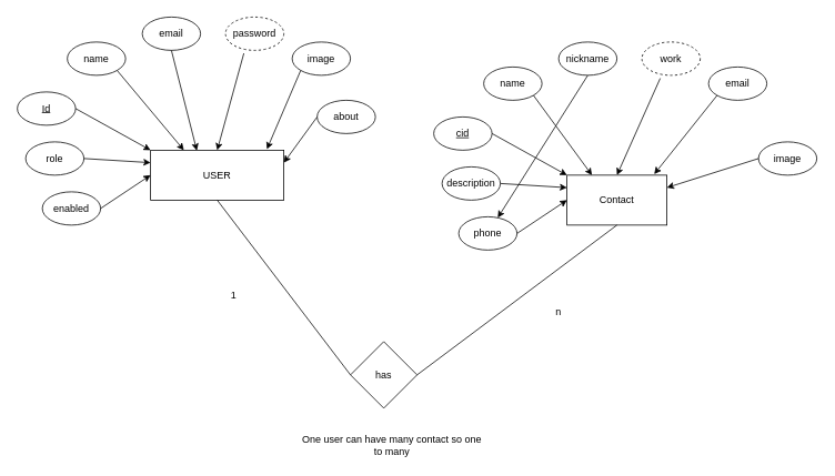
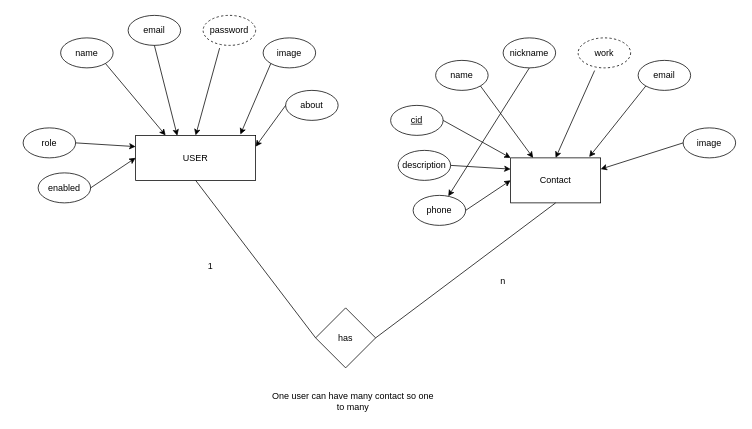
  <mxCell id="0" />
  <mxCell id="1" parent="0" />
  <mxCell id="2" value="USER" style="rounded=0;whiteSpace=wrap;html=1;" vertex="1" parent="1"><mxGeometry x="180" y="180" width="160" height="60" as="geometry" /></mxCell>
- <mxCell id="3" value="&lt;u&gt;Id&lt;/u&gt;" style="ellipse;whiteSpace=wrap;html=1;" vertex="1" parent="1"><mxGeometry x="20" y="110" width="70" height="40" as="geometry" /></mxCell>
  <mxCell id="4" value="name" style="ellipse;whiteSpace=wrap;html=1;" vertex="1" parent="1"><mxGeometry x="80" y="50" width="70" height="40" as="geometry" /></mxCell>
  <mxCell id="5" value="email" style="ellipse;whiteSpace=wrap;html=1;" vertex="1" parent="1"><mxGeometry x="170" y="20" width="70" height="40" as="geometry" /></mxCell>
  <mxCell id="6" value="password" style="ellipse;whiteSpace=wrap;html=1;dashed=1;" vertex="1" parent="1"><mxGeometry x="270" y="20" width="70" height="40" as="geometry" /></mxCell>
  <mxCell id="7" value="image" style="ellipse;whiteSpace=wrap;html=1;" vertex="1" parent="1"><mxGeometry x="350" y="50" width="70" height="40" as="geometry" /></mxCell>
  <mxCell id="8" value="about" style="ellipse;whiteSpace=wrap;html=1;" vertex="1" parent="1"><mxGeometry x="380" y="120" width="70" height="40" as="geometry" /></mxCell>
  <mxCell id="9" value="role" style="ellipse;whiteSpace=wrap;html=1;" vertex="1" parent="1"><mxGeometry x="30" y="170" width="70" height="40" as="geometry" /></mxCell>
  <mxCell id="10" value="enabled" style="ellipse;whiteSpace=wrap;html=1;" vertex="1" parent="1"><mxGeometry x="50" y="230" width="70" height="40" as="geometry" /></mxCell>
  <mxCell id="11" value="" style="endArrow=classic;html=1;rounded=0;exitX=1;exitY=0.5;exitDx=0;exitDy=0;entryX=0;entryY=0.5;entryDx=0;entryDy=0;" edge="1" parent="1" source="10" target="2"><mxGeometry width="50" height="50" relative="1" as="geometry"><mxPoint x="460" y="190" as="sourcePoint" /><mxPoint x="510" y="140" as="targetPoint" /></mxGeometry></mxCell>
  <mxCell id="12" value="" style="endArrow=classic;html=1;rounded=0;exitX=1;exitY=0.5;exitDx=0;exitDy=0;entryX=0;entryY=0.25;entryDx=0;entryDy=0;" edge="1" parent="1" source="9" target="2"><mxGeometry width="50" height="50" relative="1" as="geometry"><mxPoint x="130" y="260" as="sourcePoint" /><mxPoint x="190" y="220" as="targetPoint" /></mxGeometry></mxCell>
- <mxCell id="13" value="" style="endArrow=classic;html=1;rounded=0;exitX=1;exitY=0.5;exitDx=0;exitDy=0;entryX=0;entryY=0;entryDx=0;entryDy=0;" edge="1" parent="1" source="3" target="2"><mxGeometry width="50" height="50" relative="1" as="geometry"><mxPoint x="140" y="270" as="sourcePoint" /><mxPoint x="200" y="230" as="targetPoint" /></mxGeometry></mxCell>
  <mxCell id="14" value="" style="endArrow=classic;html=1;rounded=0;exitX=1;exitY=1;exitDx=0;exitDy=0;entryX=0.25;entryY=0;entryDx=0;entryDy=0;" edge="1" parent="1" source="4" target="2"><mxGeometry width="50" height="50" relative="1" as="geometry"><mxPoint x="150" y="280" as="sourcePoint" /><mxPoint x="210" y="240" as="targetPoint" /></mxGeometry></mxCell>
  <mxCell id="15" value="" style="endArrow=classic;html=1;rounded=0;exitX=0.5;exitY=1;exitDx=0;exitDy=0;entryX=0.347;entryY=0.007;entryDx=0;entryDy=0;entryPerimeter=0;" edge="1" parent="1" source="5" target="2"><mxGeometry width="50" height="50" relative="1" as="geometry"><mxPoint x="160" y="290" as="sourcePoint" /><mxPoint x="220" y="250" as="targetPoint" /></mxGeometry></mxCell>
  <mxCell id="16" value="" style="endArrow=classic;html=1;rounded=0;exitX=0.314;exitY=1.09;exitDx=0;exitDy=0;entryX=0.5;entryY=0;entryDx=0;entryDy=0;exitPerimeter=0;" edge="1" parent="1" source="6" target="2"><mxGeometry width="50" height="50" relative="1" as="geometry"><mxPoint x="170" y="300" as="sourcePoint" /><mxPoint x="230" y="260" as="targetPoint" /></mxGeometry></mxCell>
  <mxCell id="17" value="" style="endArrow=classic;html=1;rounded=0;exitX=0;exitY=1;exitDx=0;exitDy=0;entryX=0.873;entryY=-0.02;entryDx=0;entryDy=0;entryPerimeter=0;" edge="1" parent="1" source="7" target="2"><mxGeometry width="50" height="50" relative="1" as="geometry"><mxPoint x="180" y="310" as="sourcePoint" /><mxPoint x="240" y="270" as="targetPoint" /></mxGeometry></mxCell>
  <mxCell id="18" value="" style="endArrow=classic;html=1;rounded=0;exitX=0;exitY=0.5;exitDx=0;exitDy=0;entryX=1;entryY=0.25;entryDx=0;entryDy=0;" edge="1" parent="1" source="8" target="2"><mxGeometry width="50" height="50" relative="1" as="geometry"><mxPoint x="190" y="320" as="sourcePoint" /><mxPoint x="250" y="280" as="targetPoint" /></mxGeometry></mxCell>
  <mxCell id="19" value="Contact" style="rounded=0;whiteSpace=wrap;html=1;" vertex="1" parent="1"><mxGeometry x="680" y="210" width="120" height="60" as="geometry" /></mxCell>
  <mxCell id="20" value="&lt;u&gt;cid&lt;/u&gt;" style="ellipse;whiteSpace=wrap;html=1;" vertex="1" parent="1"><mxGeometry x="520" y="140" width="70" height="40" as="geometry" /></mxCell>
  <mxCell id="21" value="name" style="ellipse;whiteSpace=wrap;html=1;" vertex="1" parent="1"><mxGeometry x="580" y="80" width="70" height="40" as="geometry" /></mxCell>
  <mxCell id="22" value="nickname" style="ellipse;whiteSpace=wrap;html=1;" vertex="1" parent="1"><mxGeometry x="670" y="50" width="70" height="40" as="geometry" /></mxCell>
  <mxCell id="23" value="work" style="ellipse;whiteSpace=wrap;html=1;dashed=1;" vertex="1" parent="1"><mxGeometry x="770" y="50" width="70" height="40" as="geometry" /></mxCell>
  <mxCell id="24" value="email" style="ellipse;whiteSpace=wrap;html=1;" vertex="1" parent="1"><mxGeometry x="850" y="80" width="70" height="40" as="geometry" /></mxCell>
  <mxCell id="25" value="image" style="ellipse;whiteSpace=wrap;html=1;" vertex="1" parent="1"><mxGeometry x="910" y="170" width="70" height="40" as="geometry" /></mxCell>
  <mxCell id="26" value="description" style="ellipse;whiteSpace=wrap;html=1;" vertex="1" parent="1"><mxGeometry x="530" y="200" width="70" height="40" as="geometry" /></mxCell>
  <mxCell id="27" value="phone" style="ellipse;whiteSpace=wrap;html=1;" vertex="1" parent="1"><mxGeometry x="550" y="260" width="70" height="40" as="geometry" /></mxCell>
  <mxCell id="28" value="" style="endArrow=classic;html=1;rounded=0;exitX=1;exitY=0.5;exitDx=0;exitDy=0;entryX=0;entryY=0.5;entryDx=0;entryDy=0;" edge="1" parent="1" source="27" target="19"><mxGeometry width="50" height="50" relative="1" as="geometry"><mxPoint x="960" y="220" as="sourcePoint" /><mxPoint x="1010" y="170" as="targetPoint" /></mxGeometry></mxCell>
  <mxCell id="29" value="" style="endArrow=classic;html=1;rounded=0;exitX=1;exitY=0.5;exitDx=0;exitDy=0;entryX=0;entryY=0.25;entryDx=0;entryDy=0;" edge="1" parent="1" source="26" target="19"><mxGeometry width="50" height="50" relative="1" as="geometry"><mxPoint x="630" y="290" as="sourcePoint" /><mxPoint x="690" y="250" as="targetPoint" /></mxGeometry></mxCell>
  <mxCell id="30" value="" style="endArrow=classic;html=1;rounded=0;exitX=1;exitY=0.5;exitDx=0;exitDy=0;entryX=0;entryY=0;entryDx=0;entryDy=0;" edge="1" parent="1" source="20" target="19"><mxGeometry width="50" height="50" relative="1" as="geometry"><mxPoint x="640" y="300" as="sourcePoint" /><mxPoint x="700" y="260" as="targetPoint" /></mxGeometry></mxCell>
  <mxCell id="31" value="" style="endArrow=classic;html=1;rounded=0;exitX=1;exitY=1;exitDx=0;exitDy=0;entryX=0.25;entryY=0;entryDx=0;entryDy=0;" edge="1" parent="1" source="21" target="19"><mxGeometry width="50" height="50" relative="1" as="geometry"><mxPoint x="650" y="310" as="sourcePoint" /><mxPoint x="710" y="270" as="targetPoint" /></mxGeometry></mxCell>
  <mxCell id="32" value="" style="endArrow=classic;html=1;rounded=0;exitX=0.5;exitY=1;exitDx=0;exitDy=0;" edge="1" parent="1" source="22" target="27"><mxGeometry width="50" height="50" relative="1" as="geometry"><mxPoint x="660" y="320" as="sourcePoint" /><mxPoint x="720" y="280" as="targetPoint" /></mxGeometry></mxCell>
  <mxCell id="33" value="" style="endArrow=classic;html=1;rounded=0;exitX=0.314;exitY=1.09;exitDx=0;exitDy=0;entryX=0.5;entryY=0;entryDx=0;entryDy=0;exitPerimeter=0;" edge="1" parent="1" source="23" target="19"><mxGeometry width="50" height="50" relative="1" as="geometry"><mxPoint x="670" y="330" as="sourcePoint" /><mxPoint x="730" y="290" as="targetPoint" /></mxGeometry></mxCell>
  <mxCell id="34" value="" style="endArrow=classic;html=1;rounded=0;exitX=0;exitY=1;exitDx=0;exitDy=0;entryX=0.873;entryY=-0.02;entryDx=0;entryDy=0;entryPerimeter=0;" edge="1" parent="1" source="24" target="19"><mxGeometry width="50" height="50" relative="1" as="geometry"><mxPoint x="680" y="340" as="sourcePoint" /><mxPoint x="740" y="300" as="targetPoint" /></mxGeometry></mxCell>
  <mxCell id="35" value="" style="endArrow=classic;html=1;rounded=0;exitX=0;exitY=0.5;exitDx=0;exitDy=0;entryX=1;entryY=0.25;entryDx=0;entryDy=0;" edge="1" parent="1" source="25" target="19"><mxGeometry width="50" height="50" relative="1" as="geometry"><mxPoint x="690" y="350" as="sourcePoint" /><mxPoint x="750" y="310" as="targetPoint" /></mxGeometry></mxCell>
  <mxCell id="36" value="has" style="rhombus;whiteSpace=wrap;html=1;" vertex="1" parent="1"><mxGeometry x="420" y="410" width="80" height="80" as="geometry" /></mxCell>
  <mxCell id="37" value="" style="endArrow=none;html=1;rounded=0;exitX=0.5;exitY=1;exitDx=0;exitDy=0;entryX=0;entryY=0.5;entryDx=0;entryDy=0;" edge="1" parent="1" source="2" target="36"><mxGeometry width="50" height="50" relative="1" as="geometry"><mxPoint x="490" y="270" as="sourcePoint" /><mxPoint x="540" y="220" as="targetPoint" /></mxGeometry></mxCell>
  <mxCell id="38" value="" style="endArrow=none;html=1;rounded=0;exitX=0.5;exitY=1;exitDx=0;exitDy=0;entryX=1;entryY=0.5;entryDx=0;entryDy=0;" edge="1" parent="1" source="19" target="36"><mxGeometry width="50" height="50" relative="1" as="geometry"><mxPoint x="490" y="260" as="sourcePoint" /><mxPoint x="670" y="470" as="targetPoint" /></mxGeometry></mxCell>
  <mxCell id="39" value="1" style="text;html=1;strokeColor=none;fillColor=none;align=center;verticalAlign=middle;whiteSpace=wrap;rounded=0;" vertex="1" parent="1"><mxGeometry x="250" y="340" width="60" height="30" as="geometry" /></mxCell>
  <mxCell id="40" value="n" style="text;html=1;strokeColor=none;fillColor=none;align=center;verticalAlign=middle;whiteSpace=wrap;rounded=0;" vertex="1" parent="1"><mxGeometry x="640" y="360" width="60" height="30" as="geometry" /></mxCell>
  <mxCell id="41" value="One user can have many contact so one to many" style="text;html=1;strokeColor=none;fillColor=none;align=center;verticalAlign=middle;whiteSpace=wrap;rounded=0;" vertex="1" parent="1"><mxGeometry x="360" y="520" width="220" height="30" as="geometry" /></mxCell>
